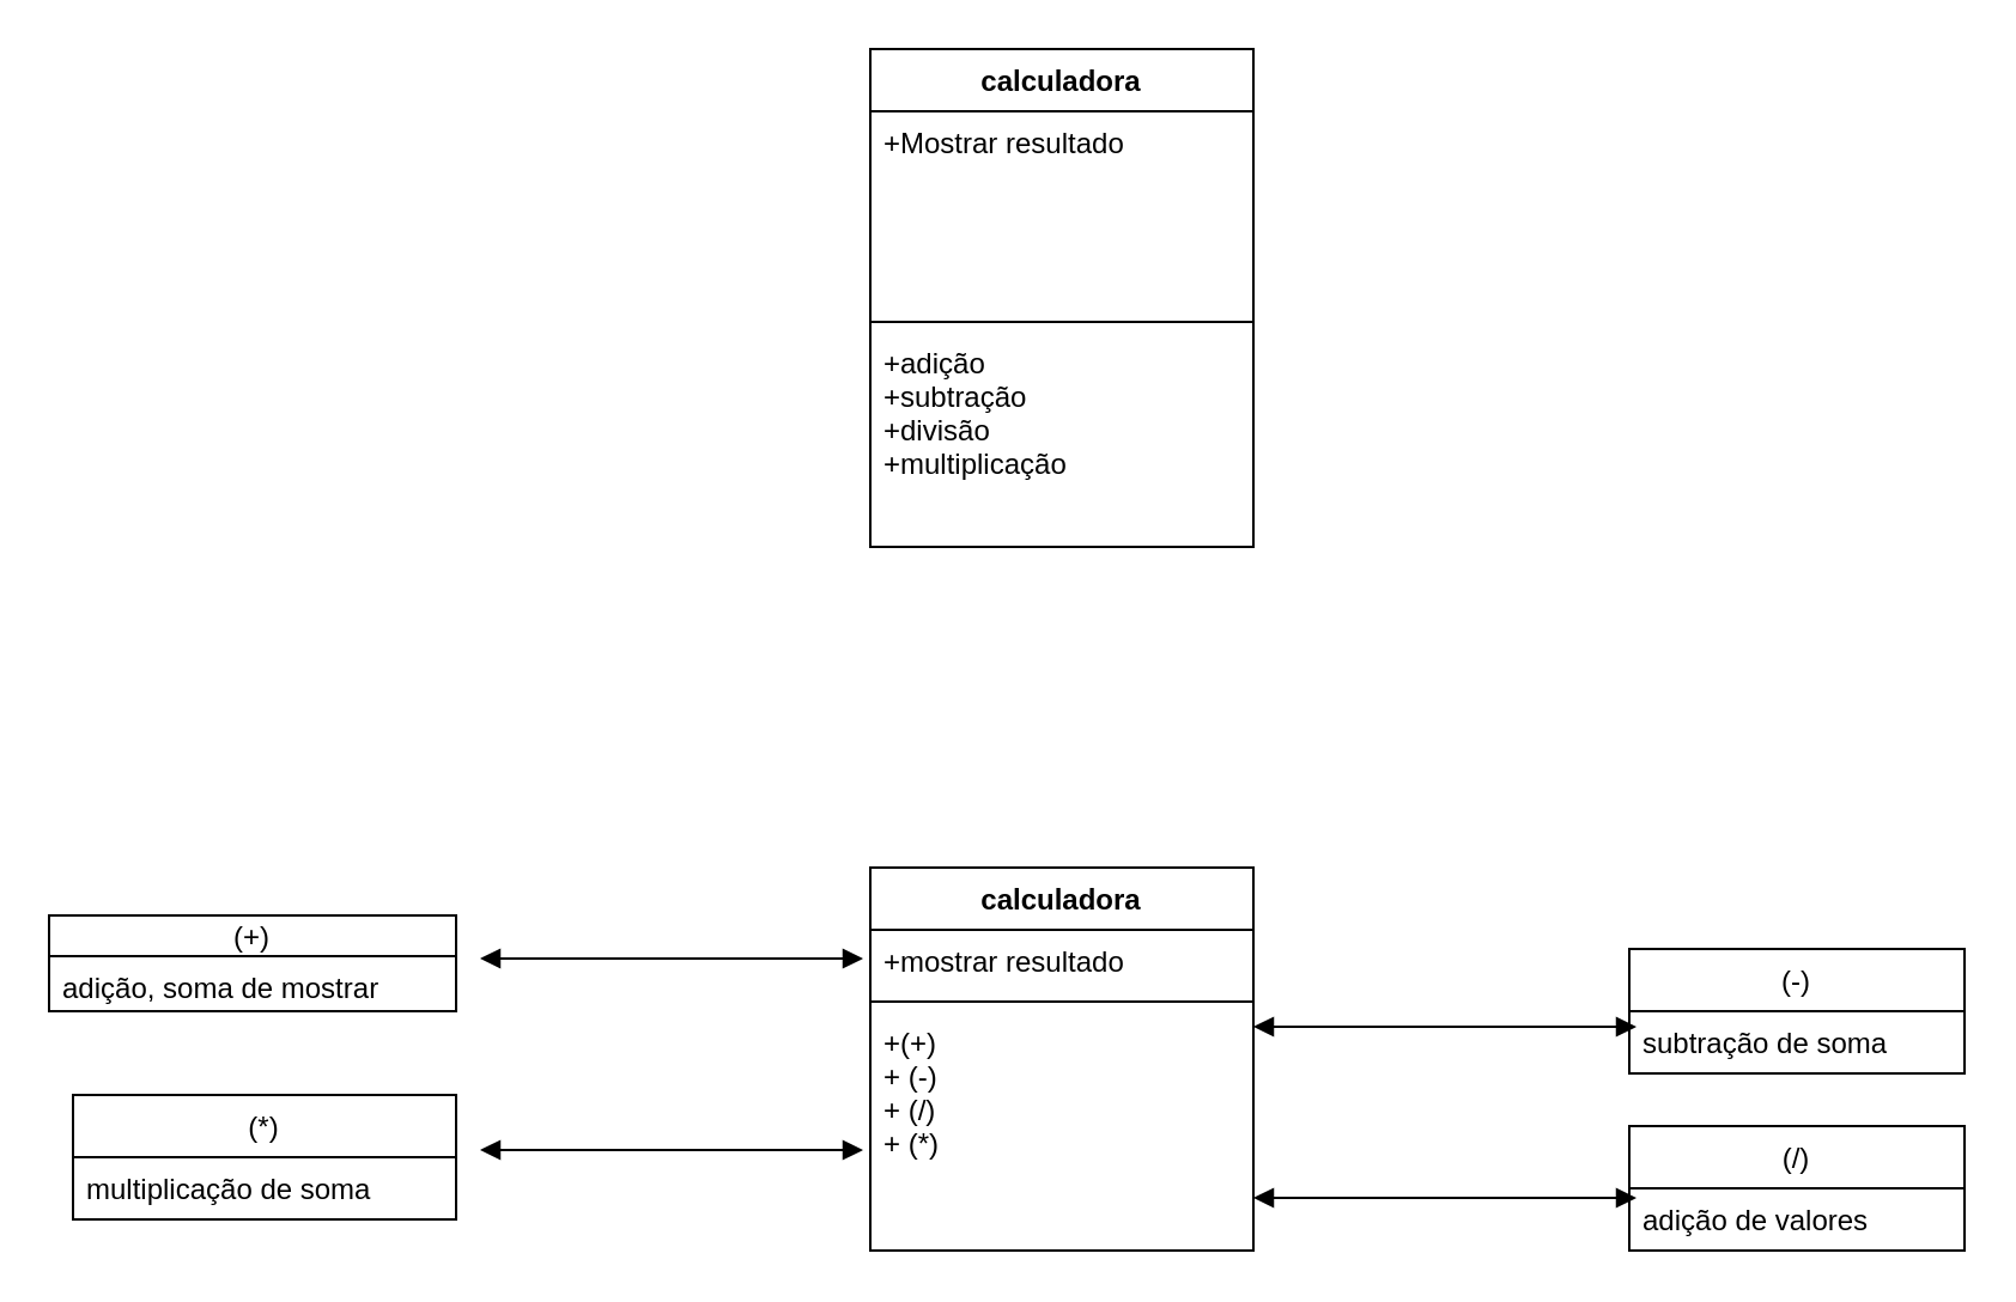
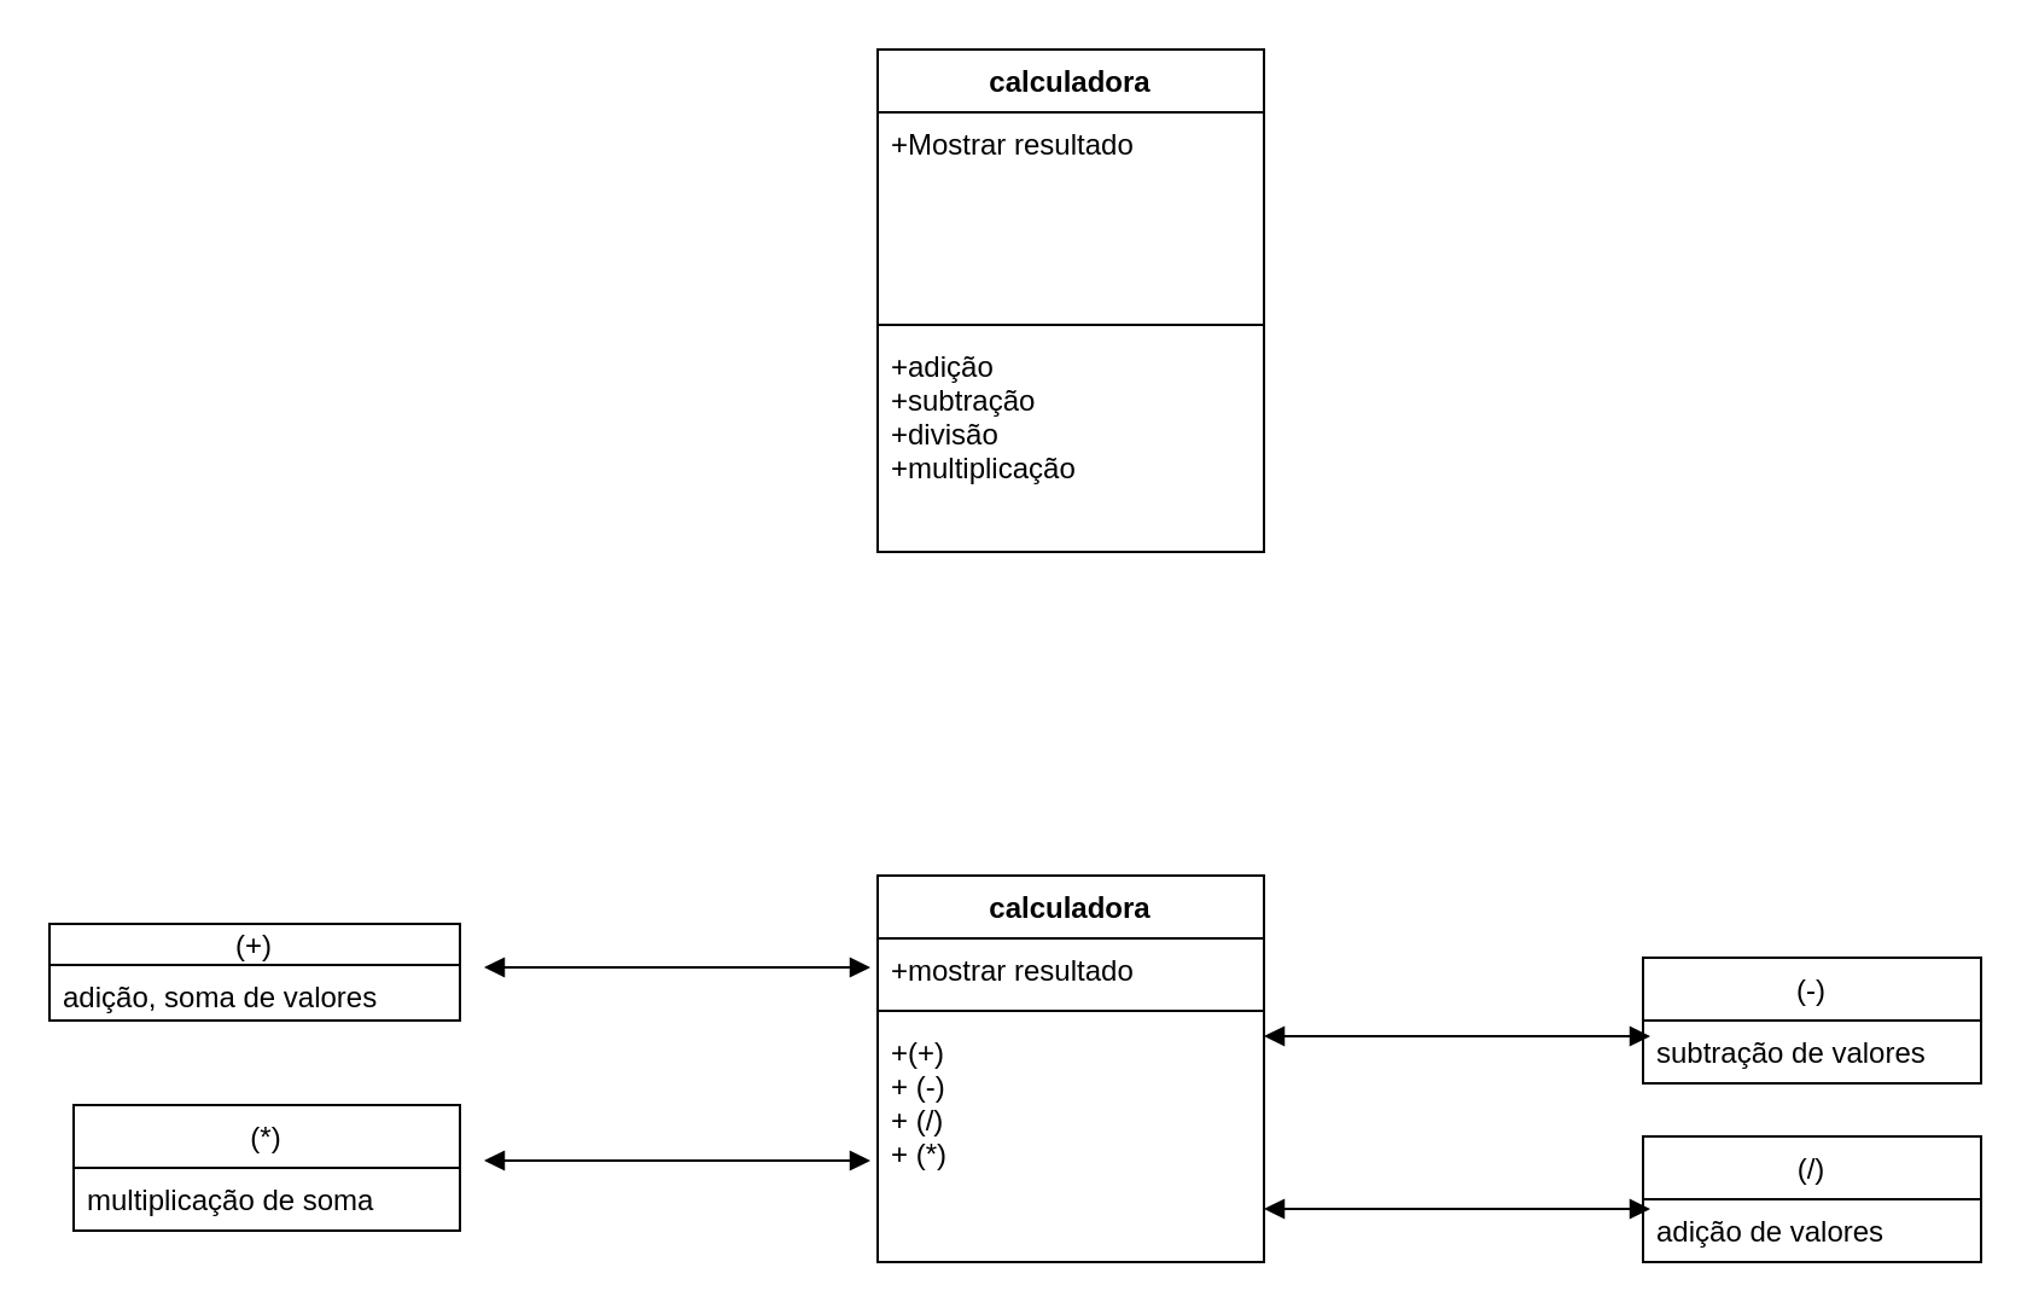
  <mxCell id="0" />
  <mxCell id="1" parent="0" />
  <mxCell id="2" value="calculadora" style="swimlane;fontStyle=1;align=center;verticalAlign=top;childLayout=stackLayout;horizontal=1;startSize=26;horizontalStack=0;resizeParent=1;resizeParentMax=0;resizeLast=0;collapsible=1;marginBottom=0;" vertex="1" parent="1"><mxGeometry x="363" y="20" width="160" height="208" as="geometry"><mxRectangle x="280" y="20" width="100" height="26" as="alternateBounds" /></mxGeometry></mxCell>
  <mxCell id="3" value="+Mostrar resultado" style="text;strokeColor=none;fillColor=none;align=left;verticalAlign=top;spacingLeft=4;spacingRight=4;overflow=hidden;rotatable=0;points=[[0,0.5],[1,0.5]];portConstraint=eastwest;" vertex="1" parent="2"><mxGeometry y="26" width="160" height="84" as="geometry" /></mxCell>
  <mxCell id="4" value="" style="line;strokeWidth=1;fillColor=none;align=left;verticalAlign=middle;spacingTop=-1;spacingLeft=3;spacingRight=3;rotatable=0;labelPosition=right;points=[];portConstraint=eastwest;" vertex="1" parent="2"><mxGeometry y="110" width="160" height="8" as="geometry" /></mxCell>
  <mxCell id="5" value="+adição&#10;+subtração&#10;+divisão&#10;+multiplicação" style="text;strokeColor=none;fillColor=none;align=left;verticalAlign=top;spacingLeft=4;spacingRight=4;overflow=hidden;rotatable=0;points=[[0,0.5],[1,0.5]];portConstraint=eastwest;" vertex="1" parent="2"><mxGeometry y="118" width="160" height="90" as="geometry" /></mxCell>
  <mxCell id="6" value="calculadora" style="swimlane;fontStyle=1;align=center;verticalAlign=top;childLayout=stackLayout;horizontal=1;startSize=26;horizontalStack=0;resizeParent=1;resizeParentMax=0;resizeLast=0;collapsible=1;marginBottom=0;" vertex="1" parent="1"><mxGeometry x="363" y="362" width="160" height="160" as="geometry" /></mxCell>
  <mxCell id="7" value="+mostrar resultado" style="text;strokeColor=none;fillColor=none;align=left;verticalAlign=top;spacingLeft=4;spacingRight=4;overflow=hidden;rotatable=0;points=[[0,0.5],[1,0.5]];portConstraint=eastwest;" vertex="1" parent="6"><mxGeometry y="26" width="160" height="26" as="geometry" /></mxCell>
  <mxCell id="8" value="" style="line;strokeWidth=1;fillColor=none;align=left;verticalAlign=middle;spacingTop=-1;spacingLeft=3;spacingRight=3;rotatable=0;labelPosition=right;points=[];portConstraint=eastwest;" vertex="1" parent="6"><mxGeometry y="52" width="160" height="8" as="geometry" /></mxCell>
  <mxCell id="9" value="+(+)&#10;+ (-)&#10;+ (/)&#10;+ (*)" style="text;strokeColor=none;fillColor=none;align=left;verticalAlign=top;spacingLeft=4;spacingRight=4;overflow=hidden;rotatable=0;points=[[0,0.5],[1,0.5]];portConstraint=eastwest;" vertex="1" parent="6"><mxGeometry y="60" width="160" height="100" as="geometry" /></mxCell>
  <mxCell id="10" value="(-)" style="swimlane;fontStyle=0;childLayout=stackLayout;horizontal=1;startSize=26;fillColor=none;horizontalStack=0;resizeParent=1;resizeParentMax=0;resizeLast=0;collapsible=1;marginBottom=0;" vertex="1" parent="1"><mxGeometry x="680" y="396" width="140" height="52" as="geometry" /></mxCell>
- <mxCell id="11" value="subtração de soma" style="text;strokeColor=none;fillColor=none;align=left;verticalAlign=top;spacingLeft=4;spacingRight=4;overflow=hidden;rotatable=0;points=[[0,0.5],[1,0.5]];portConstraint=eastwest;" vertex="1" parent="10"><mxGeometry y="26" width="140" height="26" as="geometry" /></mxCell>
+ <mxCell id="11" value="subtração de valores" style="text;strokeColor=none;fillColor=none;align=left;verticalAlign=top;spacingLeft=4;spacingRight=4;overflow=hidden;rotatable=0;points=[[0,0.5],[1,0.5]];portConstraint=eastwest;" vertex="1" parent="10"><mxGeometry y="26" width="140" height="26" as="geometry" /></mxCell>
  <mxCell id="12" value="(/)" style="swimlane;fontStyle=0;childLayout=stackLayout;horizontal=1;startSize=26;fillColor=none;horizontalStack=0;resizeParent=1;resizeParentMax=0;resizeLast=0;collapsible=1;marginBottom=0;" vertex="1" parent="1"><mxGeometry x="680" y="470" width="140" height="52" as="geometry" /></mxCell>
  <mxCell id="13" value="adição de valores " style="text;strokeColor=none;fillColor=none;align=left;verticalAlign=top;spacingLeft=4;spacingRight=4;overflow=hidden;rotatable=0;points=[[0,0.5],[1,0.5]];portConstraint=eastwest;" vertex="1" parent="12"><mxGeometry y="26" width="140" height="26" as="geometry" /></mxCell>
  <mxCell id="14" value="(+)" style="swimlane;fontStyle=0;childLayout=stackLayout;horizontal=1;startSize=17;fillColor=none;horizontalStack=0;resizeParent=1;resizeParentMax=0;resizeLast=0;collapsible=1;marginBottom=0;" vertex="1" parent="1"><mxGeometry x="20" y="382" width="170" height="40" as="geometry" /></mxCell>
- <mxCell id="15" value="adição, soma de mostrar&#10;" style="text;strokeColor=none;fillColor=none;align=left;verticalAlign=top;spacingLeft=4;spacingRight=4;overflow=hidden;rotatable=0;points=[[0,0.5],[1,0.5]];portConstraint=eastwest;" vertex="1" parent="14"><mxGeometry y="17" width="170" height="23" as="geometry" /></mxCell>
+ <mxCell id="15" value="adição, soma de valores&#10;" style="text;strokeColor=none;fillColor=none;align=left;verticalAlign=top;spacingLeft=4;spacingRight=4;overflow=hidden;rotatable=0;points=[[0,0.5],[1,0.5]];portConstraint=eastwest;" vertex="1" parent="14"><mxGeometry y="17" width="170" height="23" as="geometry" /></mxCell>
  <mxCell id="16" value="(*)" style="swimlane;fontStyle=0;childLayout=stackLayout;horizontal=1;startSize=26;fillColor=none;horizontalStack=0;resizeParent=1;resizeParentMax=0;resizeLast=0;collapsible=1;marginBottom=0;" vertex="1" parent="1"><mxGeometry y="457" width="160" height="52" as="geometry" x="30" /></mxCell>
  <mxCell id="17" value="multiplicação de soma" style="text;strokeColor=none;fillColor=none;align=left;verticalAlign=top;spacingLeft=4;spacingRight=4;overflow=hidden;rotatable=0;points=[[0,0.5],[1,0.5]];portConstraint=eastwest;" vertex="1" parent="16"><mxGeometry y="26" width="160" height="26" as="geometry" /></mxCell>
  <mxCell id="18" value="" style="endArrow=block;startArrow=block;endFill=1;startFill=1;html=1;" edge="1" parent="1"><mxGeometry width="160" relative="1" as="geometry"><mxPoint x="523" y="500" as="sourcePoint" /><mxPoint x="683" y="500" as="targetPoint" /></mxGeometry></mxCell>
  <mxCell id="19" value="" style="endArrow=block;startArrow=block;endFill=1;startFill=1;html=1;" edge="1" parent="1"><mxGeometry width="160" relative="1" as="geometry"><mxPoint x="523" y="428.5" as="sourcePoint" /><mxPoint x="683" y="428.5" as="targetPoint" /></mxGeometry></mxCell>
  <mxCell id="20" value="" style="endArrow=block;startArrow=block;endFill=1;startFill=1;html=1;" edge="1" parent="1"><mxGeometry width="160" relative="1" as="geometry"><mxPoint x="200" y="480" as="sourcePoint" /><mxPoint x="360" y="480" as="targetPoint" /></mxGeometry></mxCell>
  <mxCell id="21" value="" style="endArrow=block;startArrow=block;endFill=1;startFill=1;html=1;" edge="1" parent="1"><mxGeometry width="160" relative="1" as="geometry"><mxPoint x="200" y="400" as="sourcePoint" /><mxPoint x="360" y="400" as="targetPoint" /></mxGeometry></mxCell>
